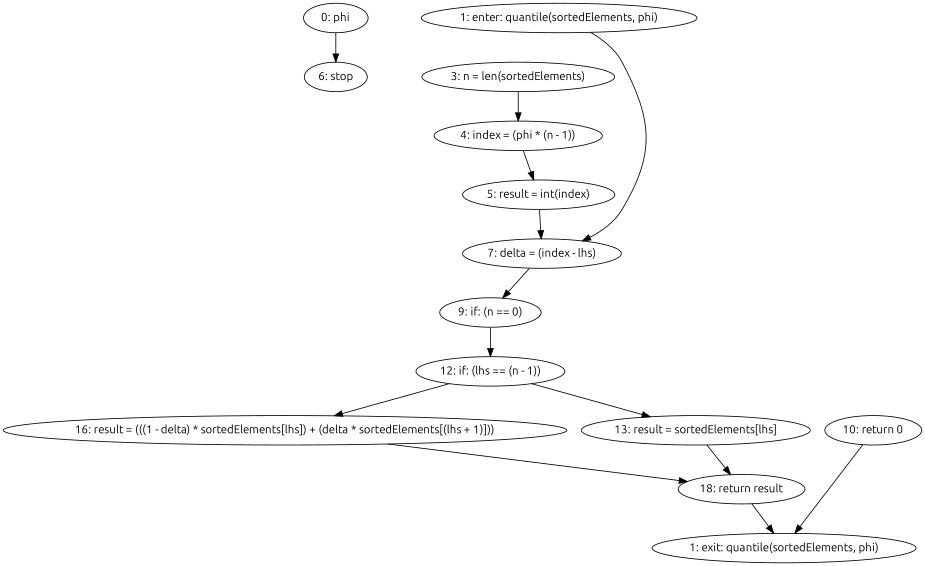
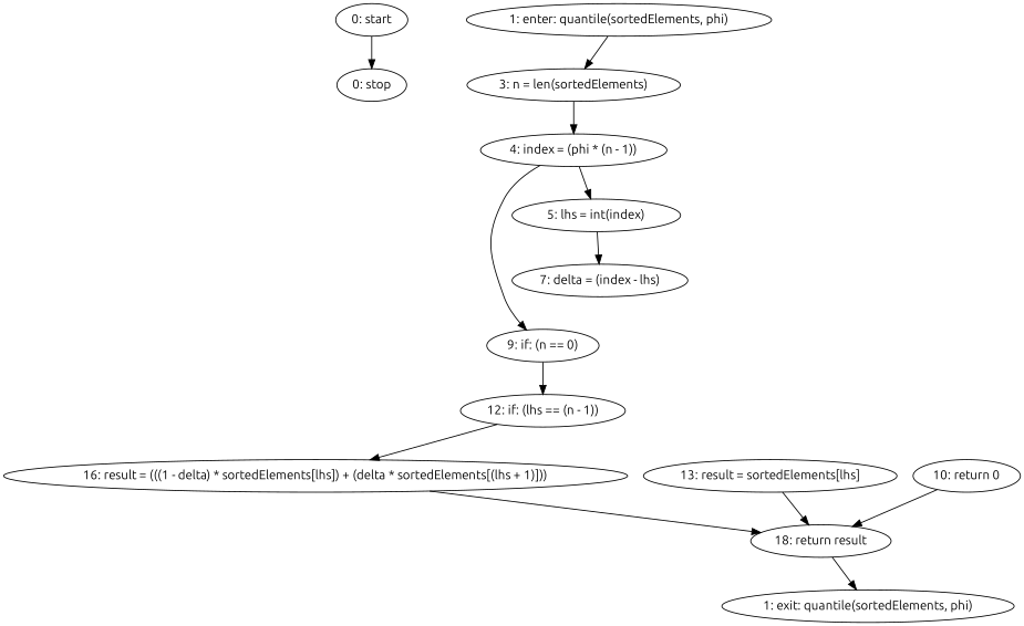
  strict digraph {
    fontname=Ubuntu
    node [fontname=Ubuntu]
    edge [fontname=Ubuntu]
-   n1 [label="0: phi"]
-   n2 [label="6: stop"]
+   n1 [label="0: start"]
+   n2 [label="0: stop"]
    n3 [label="1: enter: quantile(sortedElements, phi)"]
    n4 [label="3: n = len(sortedElements)"]
    n5 [label="4: index = (phi * (n - 1))"]
-   n6 [label="5: result = int(index)"]
+   n6 [label="5: lhs = int(index)"]
    n7 [label="7: delta = (index - lhs)"]
    n8 [label="1: exit: quantile(sortedElements, phi)"]
    n9 [label="10: return 0"]
    n10 [label="18: return result"]
    n11 [label="9: if: (n == 0)"]
    n12 [label="12: if: (lhs == (n - 1))"]
    n13 [label="13: result = sortedElements[lhs]"]
    n14 [label="16: result = (((1 - delta) * sortedElements[lhs]) + (delta * sortedElements[(lhs + 1)]))"]
    n1 -> n2
-   n3 -> n7
+   n3 -> n4
    n4 -> n5
    n5 -> n6
    n6 -> n7
-   n7 -> n11
-   n9 -> n8
+   n5 -> n11
+   n9 -> n10
    n10 -> n8
    n11 -> n12
-   n12 -> n13
    n12 -> n14
    n13 -> n10
    n14 -> n10
  }
